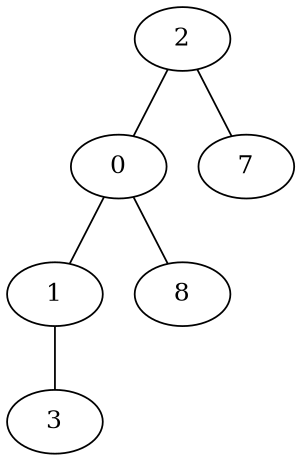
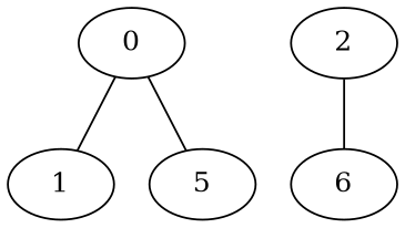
  graph {
    n1 [label=1]
-   n2 [label=3]
    n3 [label=2]
    n4 [label=0]
-   n5 [label=7]
-   n6 [label=8]
-   n1 -- n2
-   n3 -- n4
+   n5 [label=6]
+   n6 [label=5]
    n3 -- n5
    n4 -- n1
    n4 -- n6
  }
